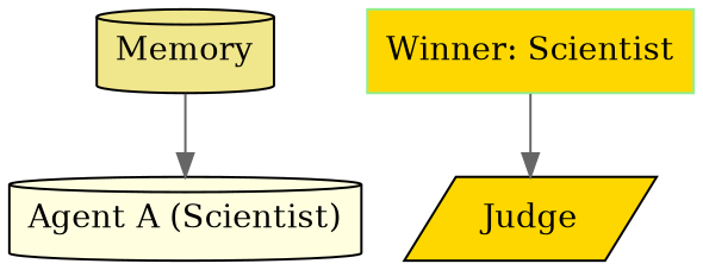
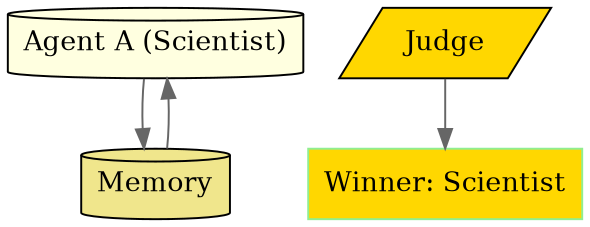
  digraph {
    node [fillcolor=gold shape=cylinder style=filled]
    edge [color=gray40]
    n1 [fillcolor=lightyellow label="Agent A (Scientist)"]
    n2 [fillcolor=khaki label=Memory]
    n3 [label=Judge shape=parallelogram]
    n4 [color=lightgreen label="Winner: Scientist" shape=box]
+   n1 -> n2
    n2 -> n1
-   n4 -> n3
+   n3 -> n4
  }
